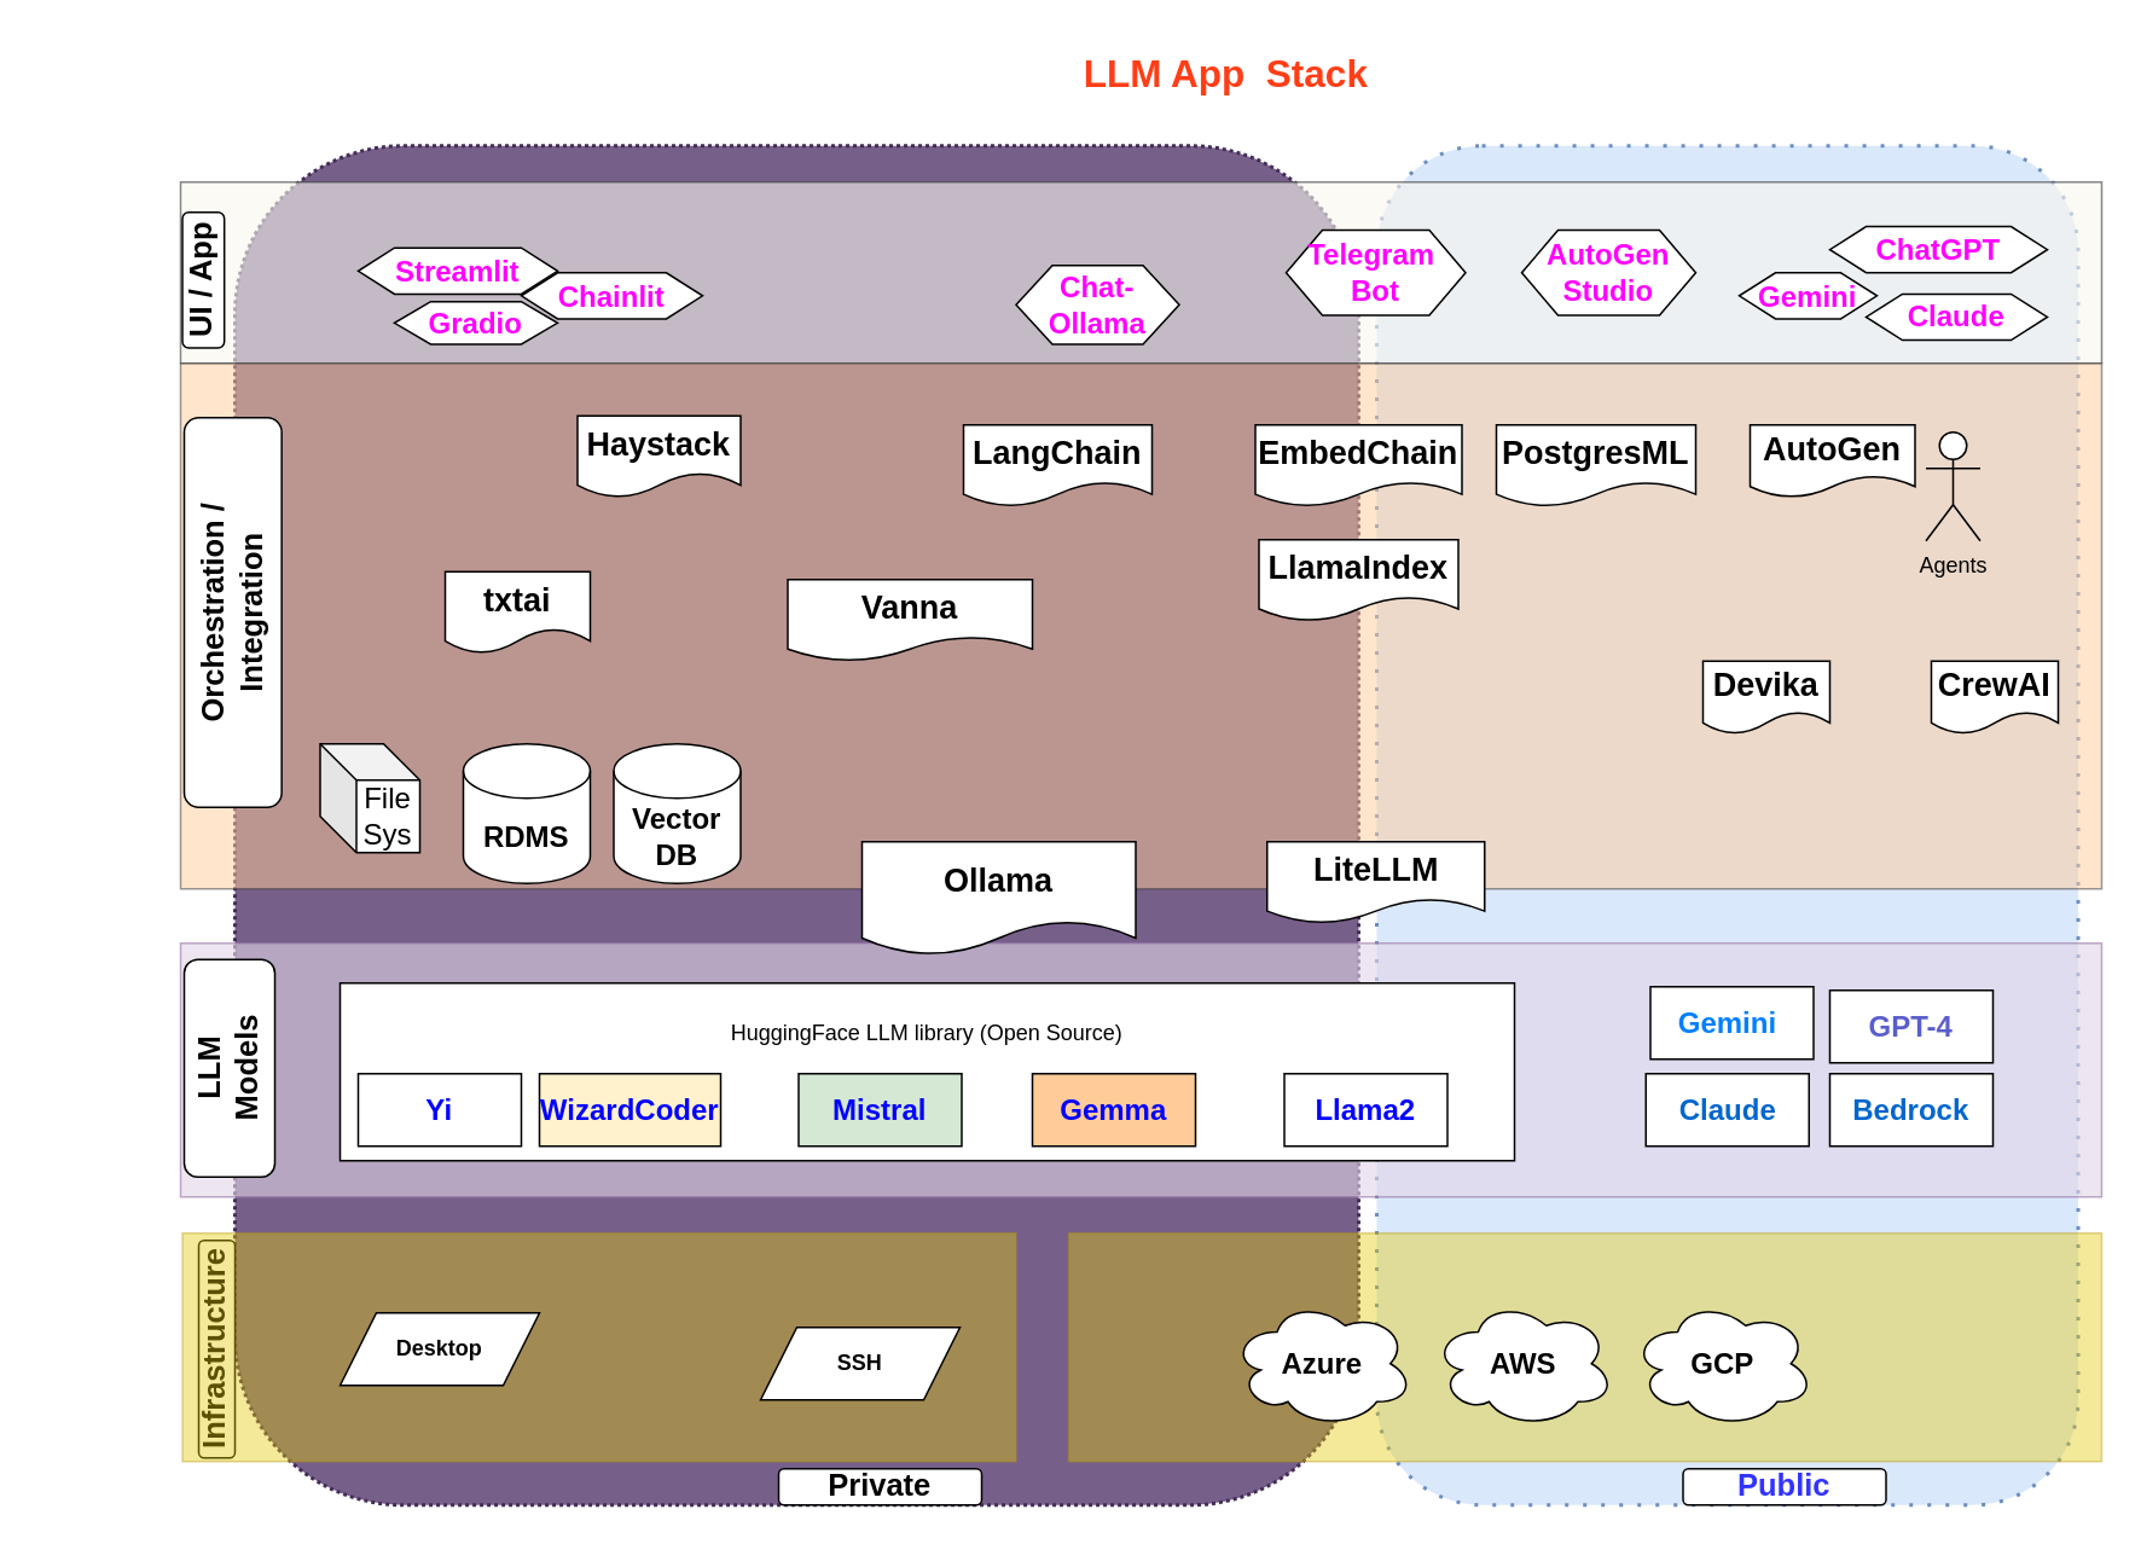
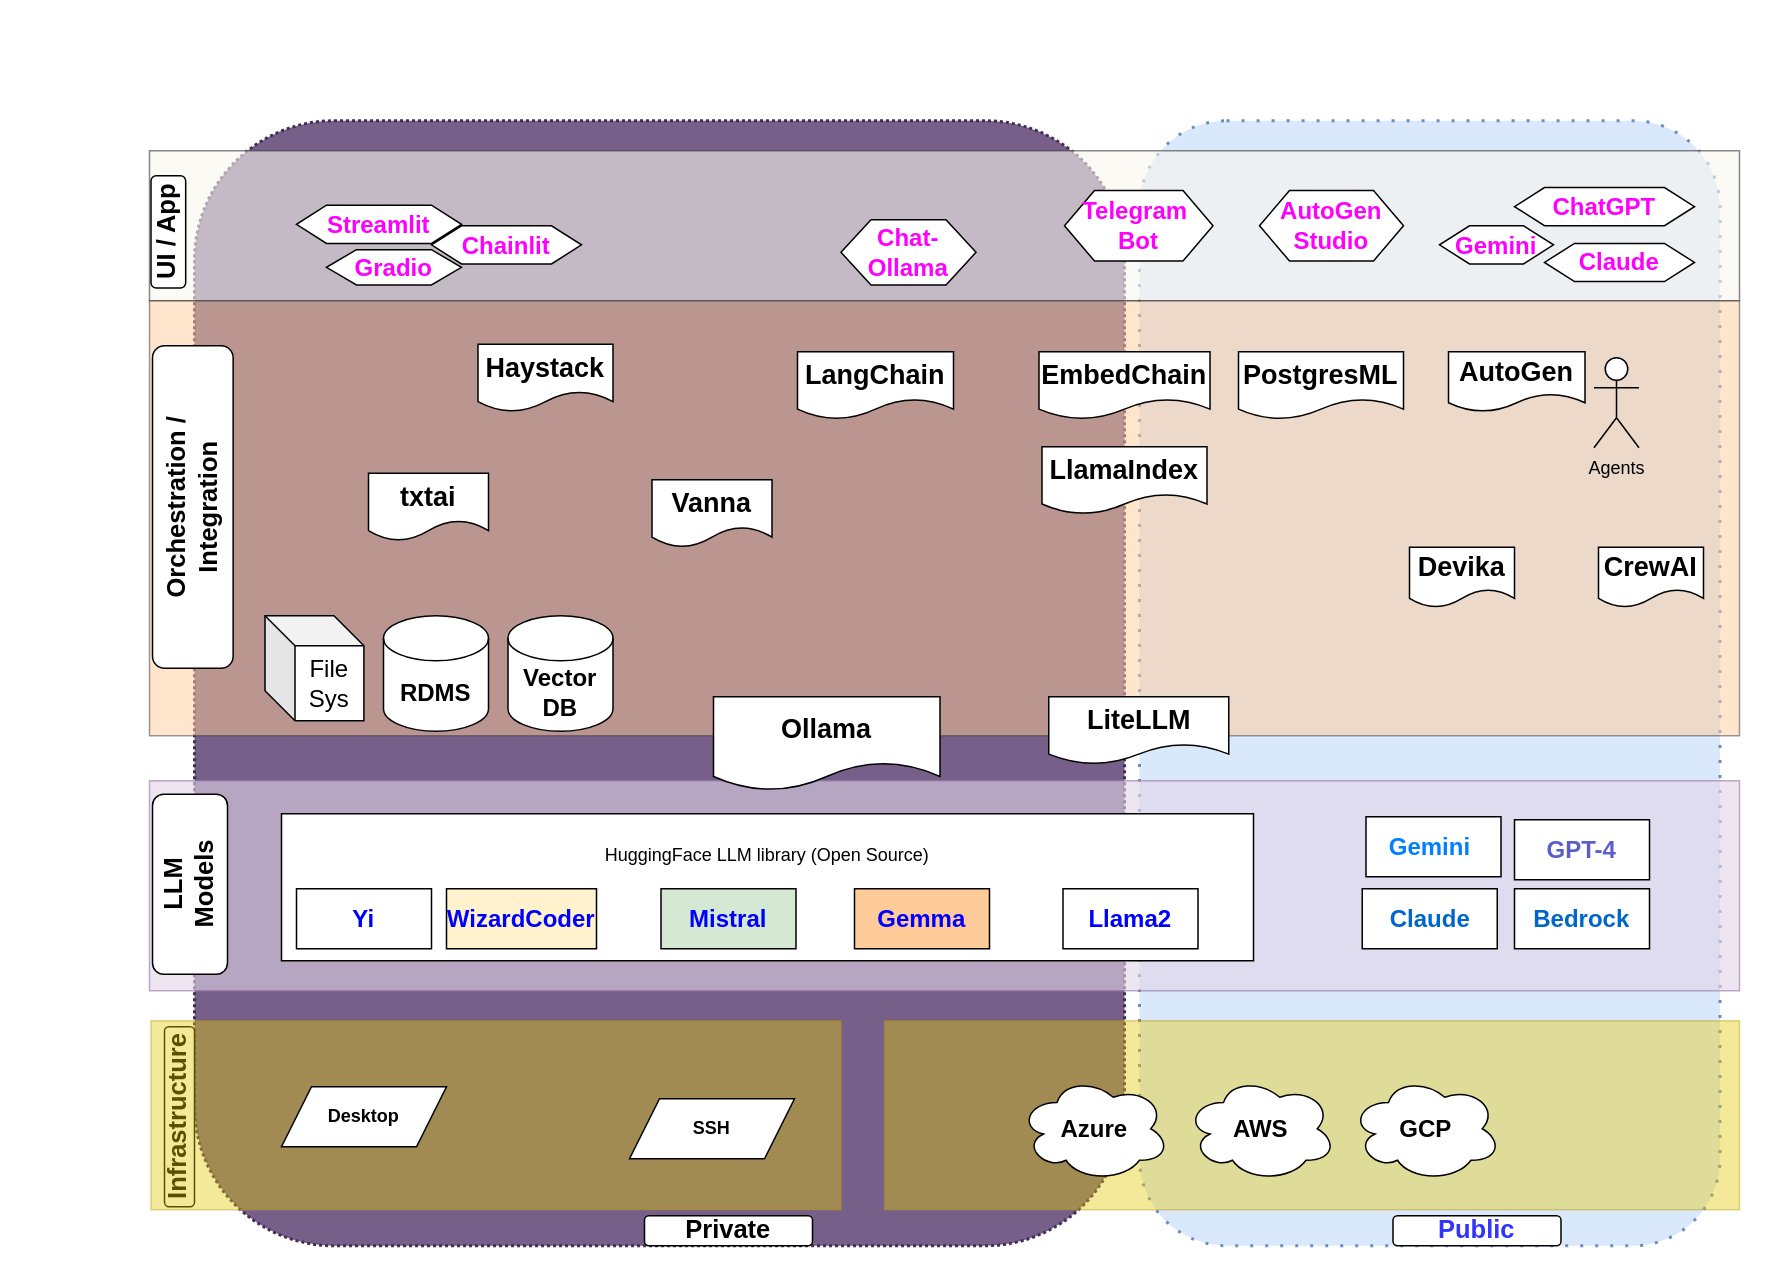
  <mxCell id="0" />
  <mxCell id="1" parent="0" />
  <mxCell id="2" value="" style="rounded=1;whiteSpace=wrap;html=1;strokeWidth=2;dashed=1;dashPattern=1 1;fillColor=#76608a;fontColor=#ffffff;strokeColor=#432D57;" parent="1" vertex="1"><mxGeometry x="129" y="80" width="620" height="750" as="geometry" /></mxCell>
  <mxCell id="3" value="" style="rounded=1;whiteSpace=wrap;html=1;dashed=1;dashPattern=1 4;strokeWidth=2;fillColor=#dae8fc;strokeColor=#6c8ebf;" parent="1" vertex="1"><mxGeometry x="759" y="80" width="387" height="750" as="geometry" /></mxCell>
  <mxCell id="4" value="" style="rounded=0;whiteSpace=wrap;html=1;fillColor=#e3c800;fontColor=#000000;strokeColor=#B09500;opacity=40;" parent="1" vertex="1"><mxGeometry x="589" y="680" width="570" height="126" as="geometry" /></mxCell>
  <mxCell id="5" value="" style="rounded=0;whiteSpace=wrap;html=1;fillColor=#f9f7ed;opacity=60;strokeColor=#36393d;" parent="1" vertex="1"><mxGeometry x="99" y="100" width="1060" height="100" as="geometry" /></mxCell>
  <mxCell id="6" value="" style="rounded=0;whiteSpace=wrap;html=1;fillColor=#e1d5e7;strokeColor=#9673a6;opacity=60;" parent="1" vertex="1"><mxGeometry x="99" y="520" width="1060" height="140" as="geometry" /></mxCell>
  <mxCell id="7" value="&lt;b&gt;&lt;font color=&quot;#3333ff&quot; style=&quot;font-size: 17px;&quot;&gt;Public&lt;/font&gt;&lt;/b&gt;" style="rounded=1;whiteSpace=wrap;html=1;" parent="1" vertex="1"><mxGeometry x="928" y="810" width="112" height="20" as="geometry" /></mxCell>
  <mxCell id="8" value="" style="rounded=0;whiteSpace=wrap;html=1;fillColor=#ffcc99;strokeColor=#36393d;opacity=50;" parent="1" vertex="1"><mxGeometry x="99" y="200" width="1060" height="290" as="geometry" /></mxCell>
  <mxCell id="9" value="&lt;b&gt;&lt;font style=&quot;font-size: 17px;&quot;&gt;Private&lt;/font&gt;&lt;/b&gt;" style="rounded=1;whiteSpace=wrap;html=1;" parent="1" vertex="1"><mxGeometry x="429" y="810" width="112" height="20" as="geometry" /></mxCell>
  <mxCell id="10" value="&lt;b&gt;&lt;font style=&quot;font-size: 17px;&quot;&gt;Infrastructure&lt;/font&gt;&lt;/b&gt;" style="rounded=1;whiteSpace=wrap;html=1;rotatable=1;rotation=-90;" parent="1" vertex="1"><mxGeometry x="59" y="734" width="120" height="20" as="geometry" /></mxCell>
  <mxCell id="11" value="&lt;b&gt;&lt;font style=&quot;font-size: 17px;&quot;&gt;LLM &lt;br&gt;Models&lt;/font&gt;&lt;/b&gt;" style="rounded=1;whiteSpace=wrap;html=1;rotatable=1;rotation=-90;" parent="1" vertex="1"><mxGeometry x="66" y="564" width="120" height="50" as="geometry" /></mxCell>
  <mxCell id="12" value="&lt;b&gt;&lt;font style=&quot;font-size: 17px;&quot;&gt;Orchestration / Integration&lt;/font&gt;&lt;/b&gt;" style="rounded=1;whiteSpace=wrap;html=1;rotatable=1;rotation=-90;" parent="1" vertex="1"><mxGeometry x="20.38" y="310.63" width="215" height="53.75" as="geometry" /></mxCell>
  <mxCell id="13" value="&lt;b&gt;&lt;font style=&quot;font-size: 17px;&quot;&gt;UI / App&lt;/font&gt;&lt;/b&gt;" style="rounded=1;whiteSpace=wrap;html=1;rotatable=1;rotation=-90;" parent="1" vertex="1"><mxGeometry x="74.14" y="142.53" width="74.84" height="23.12" as="geometry" /></mxCell>
  <mxCell id="14" value="" style="rounded=0;whiteSpace=wrap;html=1;fillColor=#e3c800;fontColor=#000000;strokeColor=#B09500;opacity=40;" parent="1" vertex="1"><mxGeometry x="100" y="680" width="460" height="126" as="geometry" /></mxCell>
  <mxCell id="15" value="&lt;b&gt;Desktop&lt;/b&gt;" style="shape=parallelogram;perimeter=parallelogramPerimeter;whiteSpace=wrap;html=1;fixedSize=1;" parent="1" vertex="1"><mxGeometry x="187" y="724" width="110" height="40" as="geometry" /></mxCell>
  <mxCell id="16" value="&lt;b&gt;SSH&lt;/b&gt;" style="shape=parallelogram;perimeter=parallelogramPerimeter;whiteSpace=wrap;html=1;fixedSize=1;" parent="1" vertex="1"><mxGeometry x="419" y="732" width="110" height="40" as="geometry" /></mxCell>
  <mxCell id="17" value="&lt;font color=&quot;#007fff&quot; style=&quot;font-size: 16px;&quot;&gt;&lt;b&gt;Gemini&amp;nbsp;&lt;/b&gt;&lt;/font&gt;" style="rounded=0;whiteSpace=wrap;html=1;" parent="1" vertex="1"><mxGeometry x="910" y="544" width="90" height="40" as="geometry" /></mxCell>
  <mxCell id="18" value="&lt;span style=&quot;font-size: 16px;&quot;&gt;&lt;b&gt;&lt;font color=&quot;#5a5ecc&quot;&gt;GPT-4&lt;/font&gt;&lt;/b&gt;&lt;/span&gt;" style="rounded=0;whiteSpace=wrap;html=1;" parent="1" vertex="1"><mxGeometry x="1009" y="546" width="90" height="40" as="geometry" /></mxCell>
  <mxCell id="19" value="HuggingFace LLM library (Open Source)&lt;br&gt;&lt;br&gt;&lt;br&gt;&lt;br&gt;" style="rounded=0;whiteSpace=wrap;html=1;" parent="1" vertex="1"><mxGeometry x="187" y="542" width="648" height="98" as="geometry" /></mxCell>
  <mxCell id="20" value="&lt;font color=&quot;#0000ff&quot; style=&quot;font-size: 16px;&quot;&gt;&lt;b&gt;Mistral&lt;/b&gt;&lt;/font&gt;" style="rounded=0;whiteSpace=wrap;html=1;fillColor=#d5e8d4;" parent="1" vertex="1"><mxGeometry x="440" y="592" width="90" height="40" as="geometry" /></mxCell>
  <mxCell id="21" value="&lt;font color=&quot;#0000ff&quot; style=&quot;font-size: 16px;&quot;&gt;&lt;b&gt;Yi&lt;/b&gt;&lt;/font&gt;" style="rounded=0;whiteSpace=wrap;html=1;" parent="1" vertex="1"><mxGeometry x="197" y="592" width="90" height="40" as="geometry" /></mxCell>
  <mxCell id="22" value="&lt;font style=&quot;font-size: 18px;&quot;&gt;&lt;b&gt;Haystack&lt;/b&gt;&lt;/font&gt;" style="shape=document;whiteSpace=wrap;html=1;boundedLbl=1;" parent="1" vertex="1"><mxGeometry x="318" y="229" width="90" height="45" as="geometry" /></mxCell>
  <mxCell id="23" value="&lt;font style=&quot;font-size: 18px;&quot;&gt;&lt;b&gt;LangChain&lt;/b&gt;&lt;/font&gt;" style="shape=document;whiteSpace=wrap;html=1;boundedLbl=1;" parent="1" vertex="1"><mxGeometry x="531" y="234" width="104" height="45" as="geometry" /></mxCell>
  <mxCell id="24" value="&lt;font style=&quot;font-size: 18px;&quot;&gt;&lt;b&gt;AutoGen&lt;/b&gt;&lt;/font&gt;" style="shape=document;whiteSpace=wrap;html=1;boundedLbl=1;" parent="1" vertex="1"><mxGeometry x="965" y="234" width="91" height="40" as="geometry" /></mxCell>
  <mxCell id="25" value="&lt;font style=&quot;font-size: 18px;&quot;&gt;&lt;b&gt;LlamaIndex&lt;/b&gt;&lt;/font&gt;" style="shape=document;whiteSpace=wrap;html=1;boundedLbl=1;" parent="1" vertex="1"><mxGeometry x="694" y="297.25" width="110" height="45" as="geometry" /></mxCell>
  <mxCell id="26" value="&lt;font style=&quot;font-size: 18px;&quot;&gt;&lt;b&gt;LiteLLM&lt;/b&gt;&lt;/font&gt;" style="shape=document;whiteSpace=wrap;html=1;boundedLbl=1;" parent="1" vertex="1"><mxGeometry x="698.5" y="464" width="120" height="45" as="geometry" /></mxCell>
  <mxCell id="27" value="&lt;font style=&quot;font-size: 18px;&quot;&gt;&lt;b&gt;Ollama&lt;/b&gt;&lt;/font&gt;" style="shape=document;whiteSpace=wrap;html=1;boundedLbl=1;" parent="1" vertex="1"><mxGeometry x="475" y="464" width="151" height="62.5" as="geometry" /></mxCell>
  <mxCell id="28" value="&lt;font style=&quot;font-size: 16px;&quot;&gt;&lt;b&gt;Vector DB&lt;/b&gt;&lt;/font&gt;" style="shape=cylinder3;whiteSpace=wrap;html=1;boundedLbl=1;backgroundOutline=1;size=15;" parent="1" vertex="1"><mxGeometry x="338" y="410" width="70" height="77" as="geometry" /></mxCell>
- <mxCell id="29" value="&lt;font style=&quot;font-size: 16px;&quot;&gt;File&lt;br&gt;Sys&lt;/font&gt;" style="shape=cube;whiteSpace=wrap;html=1;boundedLbl=1;backgroundOutline=1;darkOpacity=0.05;darkOpacity2=0.1;" parent="1" vertex="1"><mxGeometry x="176" y="410" width="55" height="60" as="geometry" /></mxCell>
+ <mxCell id="29" value="&lt;font style=&quot;font-size: 16px;&quot;&gt;File&lt;br&gt;Sys&lt;/font&gt;" style="shape=cube;whiteSpace=wrap;html=1;boundedLbl=1;backgroundOutline=1;darkOpacity=0.05;darkOpacity2=0.1;" parent="1" vertex="1"><mxGeometry x="176" y="410" width="65.94" height="70" as="geometry" /></mxCell>
  <mxCell id="30" value="Agents" style="shape=umlActor;verticalLabelPosition=bottom;verticalAlign=top;html=1;outlineConnect=0;" parent="1" vertex="1"><mxGeometry x="1062" y="238" width="30" height="60" as="geometry" /></mxCell>
- <mxCell id="31" value="&lt;b&gt;&lt;font color=&quot;#ff3e17&quot; style=&quot;font-size: 21px;&quot;&gt;LLM App&amp;nbsp; Stack&amp;nbsp;&lt;/font&gt;&lt;/b&gt;" style="rounded=0;whiteSpace=wrap;html=1;strokeColor=none;" parent="1" vertex="1"><mxGeometry x="509" y="20" width="340" height="40" as="geometry" /></mxCell>
  <mxCell id="32" value="&lt;font color=&quot;#ff00ff&quot; style=&quot;font-size: 16px;&quot;&gt;&lt;b&gt;Streamlit&lt;/b&gt;&lt;/font&gt;" style="shape=hexagon;perimeter=hexagonPerimeter2;whiteSpace=wrap;html=1;fixedSize=1;" parent="1" vertex="1"><mxGeometry x="197" y="136.29" width="110" height="25.46" as="geometry" /></mxCell>
  <mxCell id="33" value="&lt;font color=&quot;#ff00ff&quot; style=&quot;font-size: 16px;&quot;&gt;&lt;b&gt;Chainlit&lt;/b&gt;&lt;/font&gt;" style="shape=hexagon;perimeter=hexagonPerimeter2;whiteSpace=wrap;html=1;fixedSize=1;" parent="1" vertex="1"><mxGeometry x="287" y="150" width="100" height="25.46" as="geometry" /></mxCell>
  <mxCell id="34" value="&lt;font color=&quot;#ff00ff&quot; style=&quot;font-size: 16px;&quot;&gt;&lt;b&gt;Gradio&lt;/b&gt;&lt;/font&gt;" style="shape=hexagon;perimeter=hexagonPerimeter2;whiteSpace=wrap;html=1;fixedSize=1;" parent="1" vertex="1"><mxGeometry x="216.97" y="165.96" width="90" height="23.5" as="geometry" /></mxCell>
  <mxCell id="35" value="&lt;font color=&quot;#ff00ff&quot; style=&quot;font-size: 16px;&quot;&gt;&lt;b&gt;ChatGPT&lt;/b&gt;&lt;/font&gt;" style="shape=hexagon;perimeter=hexagonPerimeter2;whiteSpace=wrap;html=1;fixedSize=1;" parent="1" vertex="1"><mxGeometry x="1009" y="124.54" width="120" height="25.46" as="geometry" /></mxCell>
  <mxCell id="36" value="&lt;font color=&quot;#ff00ff&quot; style=&quot;font-size: 16px;&quot;&gt;&lt;b&gt;Claude&lt;/b&gt;&lt;/font&gt;" style="shape=hexagon;perimeter=hexagonPerimeter2;whiteSpace=wrap;html=1;fixedSize=1;" parent="1" vertex="1"><mxGeometry x="1029" y="161.75" width="100" height="25.46" as="geometry" /></mxCell>
  <mxCell id="37" value="&lt;font color=&quot;#ff00ff&quot; style=&quot;font-size: 16px;&quot;&gt;&lt;b&gt;Telegram&amp;nbsp;&lt;br&gt;Bot&lt;br&gt;&lt;/b&gt;&lt;/font&gt;" style="shape=hexagon;perimeter=hexagonPerimeter2;whiteSpace=wrap;html=1;fixedSize=1;" parent="1" vertex="1"><mxGeometry x="709" y="126.5" width="99" height="47" as="geometry" /></mxCell>
  <mxCell id="38" value="&lt;font color=&quot;#0000ff&quot; style=&quot;font-size: 16px;&quot;&gt;&lt;b&gt;WizardCoder&lt;/b&gt;&lt;/font&gt;" style="rounded=0;whiteSpace=wrap;html=1;fillColor=#fff2cc;" parent="1" vertex="1"><mxGeometry x="297" y="592" width="100" height="40" as="geometry" /></mxCell>
  <mxCell id="39" value="&lt;b&gt;&lt;font style=&quot;font-size: 16px;&quot;&gt;AWS&lt;/font&gt;&lt;/b&gt;" style="ellipse;shape=cloud;whiteSpace=wrap;html=1;" parent="1" vertex="1"><mxGeometry x="790" y="717" width="100" height="70" as="geometry" /></mxCell>
  <mxCell id="40" value="&lt;b style=&quot;border-color: var(--border-color);&quot;&gt;&lt;font style=&quot;border-color: var(--border-color); font-size: 16px;&quot;&gt;GCP&lt;/font&gt;&lt;/b&gt;" style="ellipse;shape=cloud;whiteSpace=wrap;html=1;" parent="1" vertex="1"><mxGeometry x="900" y="717" width="100" height="70" as="geometry" /></mxCell>
  <mxCell id="41" value="&lt;b style=&quot;border-color: var(--border-color);&quot;&gt;&lt;font style=&quot;border-color: var(--border-color); font-size: 16px;&quot;&gt;Azure&lt;/font&gt;&lt;/b&gt;" style="ellipse;shape=cloud;whiteSpace=wrap;html=1;" parent="1" vertex="1"><mxGeometry x="679" y="717" width="100" height="70" as="geometry" /></mxCell>
  <mxCell id="42" value="&lt;font style=&quot;font-size: 16px;&quot;&gt;&lt;b&gt;RDMS&lt;/b&gt;&lt;/font&gt;" style="shape=cylinder3;whiteSpace=wrap;html=1;boundedLbl=1;backgroundOutline=1;size=15;" parent="1" vertex="1"><mxGeometry x="255" y="410" width="70" height="77" as="geometry" /></mxCell>
  <mxCell id="43" value="&lt;font color=&quot;#0000ff&quot; style=&quot;font-size: 16px;&quot;&gt;&lt;b&gt;Llama2&lt;/b&gt;&lt;/font&gt;" style="rounded=0;whiteSpace=wrap;html=1;" parent="1" vertex="1"><mxGeometry x="708" y="592" width="90" height="40" as="geometry" /></mxCell>
- <mxCell id="44" value="&lt;font style=&quot;font-size: 18px;&quot;&gt;&lt;b&gt;Vanna&lt;/b&gt;&lt;/font&gt;" style="shape=document;whiteSpace=wrap;html=1;boundedLbl=1;" parent="1" vertex="1"><mxGeometry x="434" y="319.38" width="135" height="45" as="geometry" /></mxCell>
+ <mxCell id="44" value="&lt;font style=&quot;font-size: 18px;&quot;&gt;&lt;b&gt;Vanna&lt;/b&gt;&lt;/font&gt;" style="shape=document;whiteSpace=wrap;html=1;boundedLbl=1;" parent="1" vertex="1"><mxGeometry x="434" y="319.38" width="80" height="45" as="geometry" /></mxCell>
  <mxCell id="45" value="&lt;font style=&quot;font-size: 18px;&quot;&gt;&lt;b&gt;txtai&lt;/b&gt;&lt;/font&gt;" style="shape=document;whiteSpace=wrap;html=1;boundedLbl=1;" parent="1" vertex="1"><mxGeometry x="245" y="315.01" width="80" height="45" as="geometry" /></mxCell>
  <mxCell id="46" value="&lt;font color=&quot;#ff00ff&quot; style=&quot;font-size: 16px;&quot;&gt;&lt;b&gt;AutoGen&lt;br&gt;Studio&lt;br&gt;&lt;/b&gt;&lt;/font&gt;" style="shape=hexagon;perimeter=hexagonPerimeter2;whiteSpace=wrap;html=1;fixedSize=1;" parent="1" vertex="1"><mxGeometry x="839" y="126.5" width="96" height="47" as="geometry" /></mxCell>
  <mxCell id="47" value="&lt;font color=&quot;#ff00ff&quot; style=&quot;font-size: 16px;&quot;&gt;&lt;b&gt;Chat-Ollama&lt;/b&gt;&lt;/font&gt;" style="shape=hexagon;perimeter=hexagonPerimeter2;whiteSpace=wrap;html=1;fixedSize=1;" parent="1" vertex="1"><mxGeometry x="560" y="145.96" width="90" height="43.5" as="geometry" /></mxCell>
  <mxCell id="48" value="&lt;font color=&quot;#ff00ff&quot; style=&quot;font-size: 16px;&quot;&gt;&lt;b&gt;Gemini&lt;/b&gt;&lt;/font&gt;" style="shape=hexagon;perimeter=hexagonPerimeter2;whiteSpace=wrap;html=1;fixedSize=1;" parent="1" vertex="1"><mxGeometry x="959" y="150" width="76" height="25.46" as="geometry" /></mxCell>
  <mxCell id="49" value="&lt;font style=&quot;font-size: 18px;&quot;&gt;&lt;b&gt;PostgresML&lt;/b&gt;&lt;/font&gt;" style="shape=document;whiteSpace=wrap;html=1;boundedLbl=1;" parent="1" vertex="1"><mxGeometry x="825" y="234" width="110" height="45" as="geometry" /></mxCell>
  <mxCell id="50" value="&lt;font style=&quot;font-size: 18px;&quot;&gt;&lt;b&gt;CrewAI&lt;/b&gt;&lt;/font&gt;" style="shape=document;whiteSpace=wrap;html=1;boundedLbl=1;" parent="1" vertex="1"><mxGeometry x="1065" y="364.38" width="70" height="40" as="geometry" /></mxCell>
  <mxCell id="51" value="&lt;font style=&quot;font-size: 18px;&quot;&gt;&lt;b&gt;EmbedChain&lt;/b&gt;&lt;/font&gt;" style="shape=document;whiteSpace=wrap;html=1;boundedLbl=1;" parent="1" vertex="1"><mxGeometry x="692" y="234" width="114" height="45" as="geometry" /></mxCell>
  <mxCell id="52" value="&lt;font color=&quot;#0000ff&quot; style=&quot;font-size: 16px;&quot;&gt;&lt;b&gt;Gemma&lt;/b&gt;&lt;/font&gt;" style="rounded=0;whiteSpace=wrap;html=1;fillColor=#ffcc99;" parent="1" vertex="1"><mxGeometry x="569" y="592" width="90" height="40" as="geometry" /></mxCell>
  <mxCell id="53" value="&lt;font color=&quot;#0066cc&quot; style=&quot;font-size: 16px;&quot;&gt;&lt;b style=&quot;&quot;&gt;Bedrock&lt;/b&gt;&lt;/font&gt;" style="rounded=0;whiteSpace=wrap;html=1;" parent="1" vertex="1"><mxGeometry x="1009" y="592" width="90" height="40" as="geometry" /></mxCell>
  <mxCell id="54" value="&lt;font style=&quot;font-size: 18px;&quot;&gt;&lt;b&gt;Devika&lt;/b&gt;&lt;/font&gt;" style="shape=document;whiteSpace=wrap;html=1;boundedLbl=1;" parent="1" vertex="1"><mxGeometry x="939" y="364.38" width="70" height="40" as="geometry" /></mxCell>
  <mxCell id="55" value="&lt;font color=&quot;#0066cc&quot; style=&quot;font-size: 16px;&quot;&gt;&lt;b style=&quot;&quot;&gt;Claude&lt;/b&gt;&lt;/font&gt;" style="rounded=0;whiteSpace=wrap;html=1;" parent="1" vertex="1"><mxGeometry x="907.5" y="592" width="90" height="40" as="geometry" /></mxCell>
